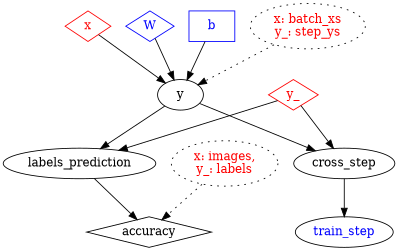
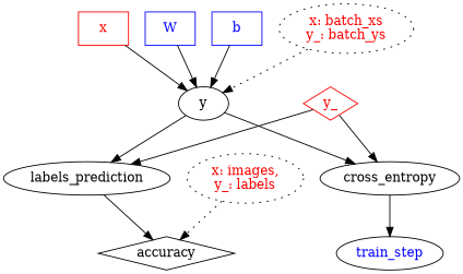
  digraph {
-   x [color=red fontcolor=red shape=diamond]
+   x [color=red fontcolor=red shape=box]
    y
-   cross_entropy [label=cross_step]
+   cross_entropy
    n4 [label=labels_prediction]
-   W [color=blue fontcolor=blue shape=diamond]
+   W [color=blue fontcolor=blue shape=box]
    b [color=blue fontcolor=blue shape=box]
    y_ [color=red fontcolor=red shape=diamond]
    train_step [fontcolor=blue]
    accuracy [shape=diamond]
-   n10 [fontcolor=red label="x: batch_xs\ny_: step_ys" style=dotted]
+   n10 [fontcolor=red label="x: batch_xs\ny_: batch_ys" style=dotted]
    n11 [fontcolor=red label="x: images,\ny_: labels" style=dotted]
    x -> y
    y -> cross_entropy
    y -> n4
    cross_entropy -> train_step
    n4 -> accuracy
    W -> y
    b -> y
    y_ -> cross_entropy
    y_ -> n4
    n10 -> y [style=dotted]
    n11 -> accuracy [style=dotted]
  }
